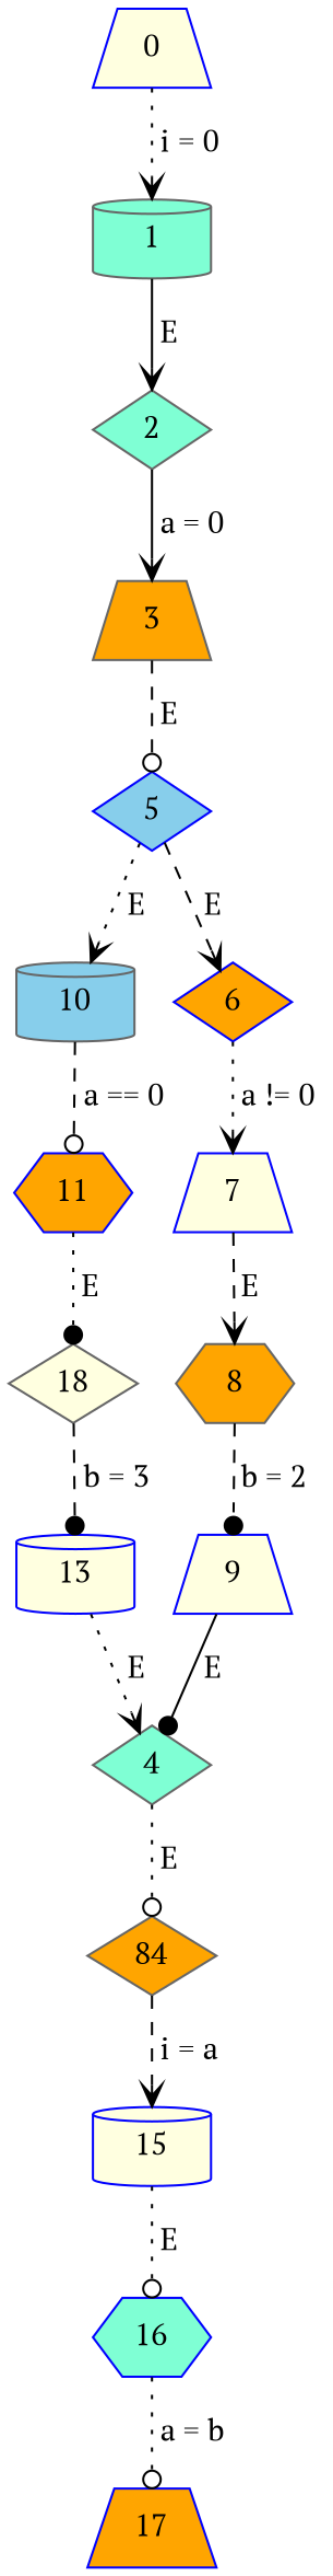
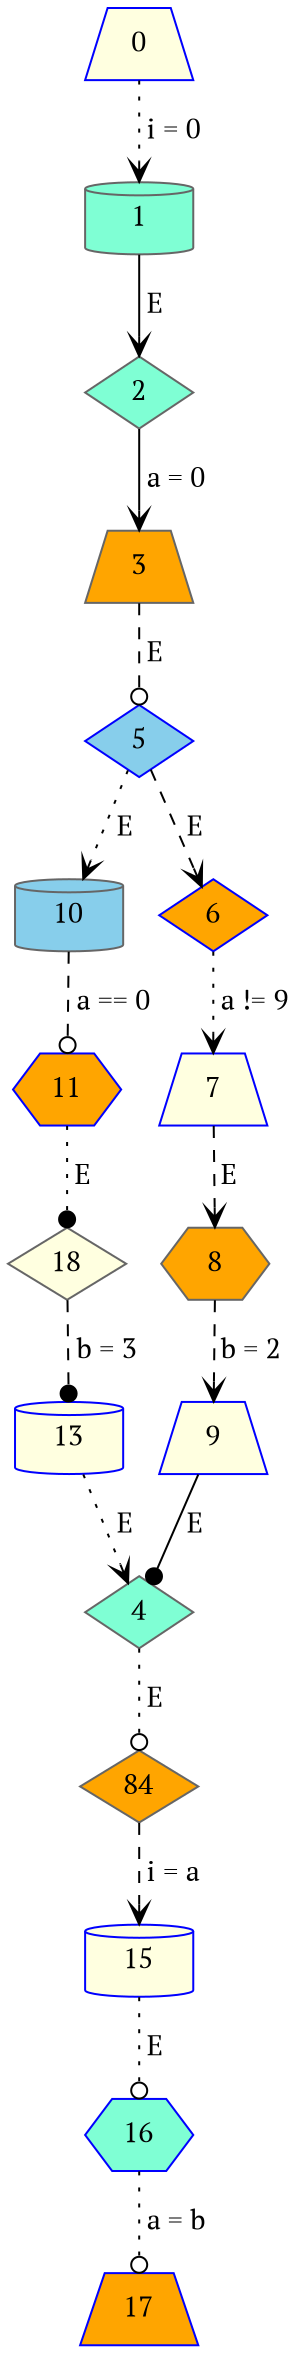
  digraph {
    fontname="PT Serif"
    node [color=blue fillcolor=lightyellow fontname="PT Serif" shape=diamond style=filled]
    edge [arrowhead=vee fontname="PT Serif" style=dotted]
    13 [shape=cylinder]
    4 [color=gray40 fillcolor=aquamarine]
    n3 [color=gray40 fillcolor=orange label=84]
    15 [shape=cylinder]
    2 [color=gray40 fillcolor=aquamarine]
    3 [color=gray40 fillcolor=orange shape=trapezium]
    5 [fillcolor=skyblue]
    10 [color=gray40 fillcolor=skyblue shape=cylinder]
    6 [fillcolor=orange]
    7 [shape=trapezium]
    8 [color=gray40 fillcolor=orange shape=hexagon]
    9 [shape=trapezium]
    16 [fillcolor=aquamarine shape=hexagon]
    17 [fillcolor=orange shape=trapezium]
    n15 [color=gray40 label=18]
    11 [fillcolor=orange shape=hexagon]
    0 [shape=trapezium]
    1 [color=gray40 fillcolor=aquamarine shape=cylinder]
    13 -> 4 [label=" E "]
    4 -> n3 [arrowhead=odot label=" E "]
    n3 -> 15 [label=" i = a " style=dashed]
    15 -> 16 [arrowhead=odot label=" E "]
    2 -> 3 [label=" a = 0 " style=solid]
    3 -> 5 [arrowhead=odot label=" E " style=dashed]
    5 -> 10 [label=" E "]
    5 -> 6 [label=" E " style=dashed]
    10 -> 11 [arrowhead=odot label=" a == 0 " style=dashed]
-   6 -> 7 [label=" a != 0 "]
+   6 -> 7 [label=" a != 9 "]
    7 -> 8 [label=" E " style=dashed]
-   8 -> 9 [arrowhead=dot label=" b = 2 " style=dashed]
+   8 -> 9 [label=" b = 2 " style=dashed]
    9 -> 4 [arrowhead=dot label=" E " style=solid]
    16 -> 17 [arrowhead=odot label=" a = b "]
    n15 -> 13 [arrowhead=dot label=" b = 3 " style=dashed]
    11 -> n15 [arrowhead=dot label=" E "]
    0 -> 1 [label=" i = 0 "]
    1 -> 2 [label=" E " style=solid]
  }
